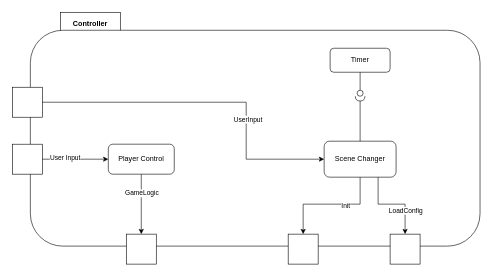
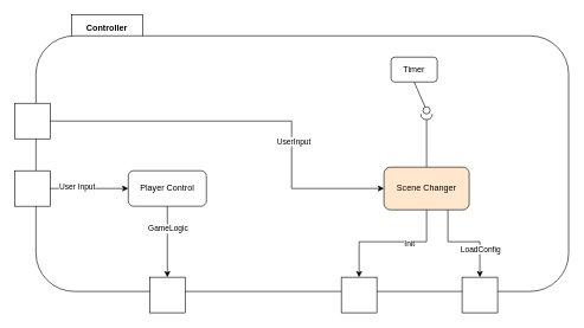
  <mxCell id="0" />
  <mxCell id="1" parent="0" />
  <mxCell id="2" value="&lt;b&gt;Controller&lt;/b&gt;" style="rounded=0;whiteSpace=wrap;html=1;" vertex="1" parent="1"><mxGeometry x="100" y="20" width="100" height="40" as="geometry" /></mxCell>
  <mxCell id="3" value="" style="rounded=1;whiteSpace=wrap;html=1;" vertex="1" parent="1"><mxGeometry x="50" y="50" width="750" height="360" as="geometry" /></mxCell>
- <mxCell id="4" value="Timer" style="rounded=1;whiteSpace=wrap;html=1;" vertex="1" parent="1"><mxGeometry x="550" y="80" width="100" height="40" as="geometry" /></mxCell>
+ <mxCell id="4" value="Timer" style="rounded=1;whiteSpace=wrap;html=1;" vertex="1" parent="1"><mxGeometry x="550" y="80" width="65" height="35" as="geometry" /></mxCell>
  <mxCell id="5" value="Player Control" style="rounded=1;whiteSpace=wrap;html=1;" vertex="1" parent="1"><mxGeometry x="180" y="240" width="110" height="50" as="geometry" /></mxCell>
  <mxCell id="6" value="" style="whiteSpace=wrap;html=1;aspect=fixed;" vertex="1" parent="1"><mxGeometry x="20" y="240" width="50" height="50" as="geometry" /></mxCell>
  <mxCell id="7" value="" style="endArrow=classic;html=1;rounded=0;exitX=1;exitY=0.5;exitDx=0;exitDy=0;entryX=0;entryY=0.5;entryDx=0;entryDy=0;" edge="1" parent="1" source="6" target="5"><mxGeometry width="50" height="50" relative="1" as="geometry"><mxPoint x="410" y="250" as="sourcePoint" /><mxPoint x="460" y="200" as="targetPoint" /></mxGeometry></mxCell>
  <mxCell id="8" value="User Input" style="edgeLabel;html=1;align=center;verticalAlign=middle;resizable=0;points=[];" vertex="1" connectable="0" parent="7"><mxGeometry x="-0.327" y="3" relative="1" as="geometry"><mxPoint as="offset" /></mxGeometry></mxCell>
- <mxCell id="9" value="Scene Changer" style="rounded=1;whiteSpace=wrap;html=1;" vertex="1" parent="1"><mxGeometry x="540" y="235" width="120" height="60" as="geometry" /></mxCell>
+ <mxCell id="9" value="Scene Changer" style="rounded=1;whiteSpace=wrap;html=1;fillColor=#ffe6cc;" vertex="1" parent="1"><mxGeometry x="540" y="235" width="120" height="60" as="geometry" /></mxCell>
  <mxCell id="10" value="" style="whiteSpace=wrap;html=1;aspect=fixed;" vertex="1" parent="1"><mxGeometry x="480" y="390" width="50" height="50" as="geometry" /></mxCell>
  <mxCell id="11" value="" style="endArrow=classic;html=1;rounded=0;exitX=0.5;exitY=1;exitDx=0;exitDy=0;entryX=0.5;entryY=0;entryDx=0;entryDy=0;" edge="1" parent="1" source="9" target="10"><mxGeometry width="50" height="50" relative="1" as="geometry"><mxPoint x="410" y="640" as="sourcePoint" /><mxPoint x="460" y="590" as="targetPoint" /><Array as="points"><mxPoint x="600" y="340" /><mxPoint x="505" y="340" /></Array></mxGeometry></mxCell>
  <mxCell id="12" value="Init" style="edgeLabel;html=1;align=center;verticalAlign=middle;resizable=0;points=[];" vertex="1" connectable="0" parent="11"><mxGeometry x="-0.263" y="2" relative="1" as="geometry"><mxPoint as="offset" /></mxGeometry></mxCell>
  <mxCell id="13" value="" style="rounded=0;orthogonalLoop=1;jettySize=auto;html=1;endArrow=none;endFill=0;sketch=0;sourcePerimeterSpacing=0;targetPerimeterSpacing=0;exitX=0.5;exitY=1;exitDx=0;exitDy=0;" edge="1" target="15" parent="1" source="4"><mxGeometry relative="1" as="geometry"><mxPoint x="360" y="15" as="sourcePoint" /></mxGeometry></mxCell>
  <mxCell id="14" value="" style="rounded=0;orthogonalLoop=1;jettySize=auto;html=1;endArrow=halfCircle;endFill=0;endSize=6;strokeWidth=1;sketch=0;exitX=0.5;exitY=0;exitDx=0;exitDy=0;" edge="1" target="15" parent="1" source="9"><mxGeometry relative="1" as="geometry"><mxPoint x="400" y="15" as="sourcePoint" /><mxPoint x="820" y="160" as="targetPoint" /></mxGeometry></mxCell>
  <mxCell id="15" value="" style="ellipse;whiteSpace=wrap;html=1;align=center;aspect=fixed;resizable=0;points=[];outlineConnect=0;sketch=0;" vertex="1" parent="1"><mxGeometry x="595" y="150" width="10" height="10" as="geometry" /></mxCell>
  <mxCell id="16" value="" style="whiteSpace=wrap;html=1;aspect=fixed;" vertex="1" parent="1"><mxGeometry x="650" y="390" width="50" height="50" as="geometry" /></mxCell>
  <mxCell id="17" value="" style="endArrow=classic;html=1;rounded=0;exitX=0.75;exitY=1;exitDx=0;exitDy=0;entryX=0.5;entryY=0;entryDx=0;entryDy=0;" edge="1" parent="1" source="9" target="16"><mxGeometry width="50" height="50" relative="1" as="geometry"><mxPoint x="610" y="305" as="sourcePoint" /><mxPoint x="610" y="400" as="targetPoint" /><Array as="points"><mxPoint x="630" y="340" /><mxPoint x="675" y="340" /></Array></mxGeometry></mxCell>
  <mxCell id="18" value="LoadConfig" style="edgeLabel;html=1;align=center;verticalAlign=middle;resizable=0;points=[];" vertex="1" connectable="0" parent="17"><mxGeometry x="-0.2" y="-1" relative="1" as="geometry"><mxPoint x="34" y="9" as="offset" /></mxGeometry></mxCell>
  <mxCell id="19" value="" style="whiteSpace=wrap;html=1;aspect=fixed;" vertex="1" parent="1"><mxGeometry x="20" y="145" width="50" height="50" as="geometry" /></mxCell>
  <mxCell id="20" value="" style="endArrow=classic;html=1;rounded=0;exitX=1;exitY=0.5;exitDx=0;exitDy=0;entryX=0;entryY=0.5;entryDx=0;entryDy=0;" edge="1" parent="1" source="19" target="9"><mxGeometry width="50" height="50" relative="1" as="geometry"><mxPoint x="170" y="170" as="sourcePoint" /><mxPoint x="220" y="120" as="targetPoint" /><Array as="points"><mxPoint x="410" y="170" /><mxPoint x="410" y="265" /></Array></mxGeometry></mxCell>
  <mxCell id="21" value="UserInput" style="edgeLabel;html=1;align=center;verticalAlign=middle;resizable=0;points=[];" vertex="1" connectable="0" parent="20"><mxGeometry x="0.303" y="2" relative="1" as="geometry"><mxPoint as="offset" /></mxGeometry></mxCell>
  <mxCell id="22" value="" style="whiteSpace=wrap;html=1;aspect=fixed;" vertex="1" parent="1"><mxGeometry x="210" y="390" width="50" height="50" as="geometry" /></mxCell>
  <mxCell id="23" value="" style="endArrow=classic;html=1;rounded=0;exitX=0.5;exitY=1;exitDx=0;exitDy=0;entryX=0.5;entryY=0;entryDx=0;entryDy=0;" edge="1" parent="1" source="5" target="22"><mxGeometry width="50" height="50" relative="1" as="geometry"><mxPoint x="310" y="370" as="sourcePoint" /><mxPoint x="360" y="320" as="targetPoint" /></mxGeometry></mxCell>
  <mxCell id="24" value="GameLogic" style="edgeLabel;html=1;align=center;verticalAlign=middle;resizable=0;points=[];" vertex="1" connectable="0" parent="23"><mxGeometry x="-0.371" relative="1" as="geometry"><mxPoint as="offset" /></mxGeometry></mxCell>
